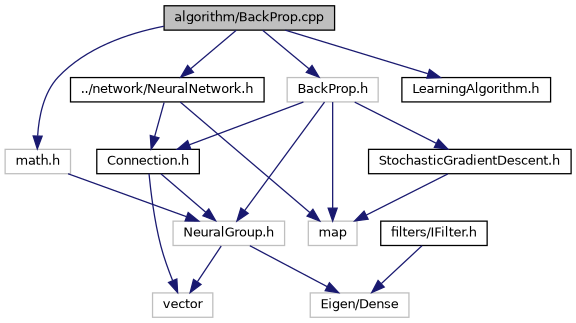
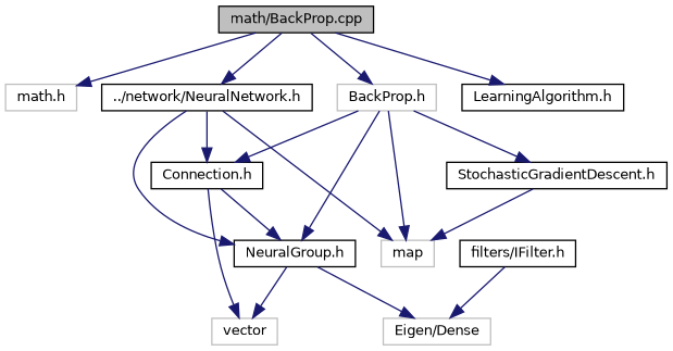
  digraph {
    node [color=black fillcolor=white fontname=Helvetica fontsize=10 shape=record style=filled]
    edge [color=midnightblue fontname=Helvetica fontsize=10 labelfontname=Helvetica labelfontsize=10 style=solid]
-   n1 [fillcolor=grey75 fontcolor=black height=0.2 label="algorithm/BackProp.cpp" width=0.4]
+   n1 [fillcolor=grey75 fontcolor=black height=0.2 label="math/BackProp.cpp" width=0.4]
    n2 [color=grey75 height=0.2 label="math.h" width=0.4]
    n3 [height=0.2 label="../network/NeuralNetwork.h" width=0.4]
    n4 [color=grey75 height=0.2 label="BackProp.h" width=0.4]
    n5 [height=0.2 label="LearningAlgorithm.h" width=0.4]
-   n6 [color=grey75 height=0.2 label="NeuralGroup.h" width=0.4]
+   n6 [height=0.2 label="NeuralGroup.h" width=0.4]
    n7 [height=0.2 label="Connection.h" width=0.4]
    n8 [color=grey75 height=0.2 label=map width=0.4]
    n9 [height=0.2 label="StochasticGradientDescent.h" width=0.4]
    n10 [color=grey75 height=0.2 label=vector width=0.4]
    n11 [color=grey75 height=0.2 label="Eigen/Dense" width=0.4]
    n12 [height=0.2 label="filters/IFilter.h" width=0.4]
    n1 -> n2
    n1 -> n3
    n1 -> n4
    n1 -> n5
-   n2 -> n6
+   n3 -> n6
    n3 -> n7
    n3 -> n8
    n4 -> n6
    n4 -> n7
    n4 -> n8
    n4 -> n9
    n6 -> n10
    n6 -> n11
    n7 -> n6
    n7 -> n10
    n9 -> n8
    n12 -> n11
  }
